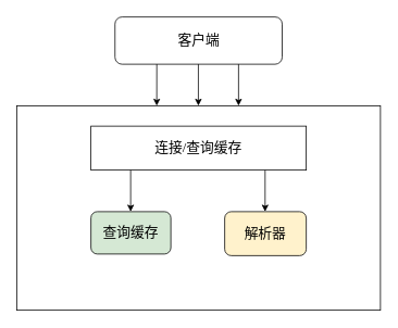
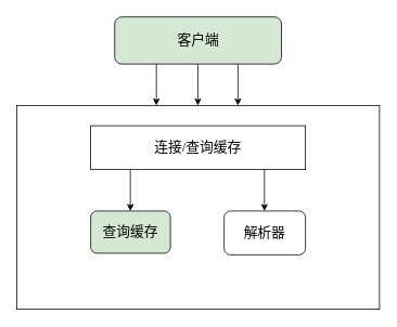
  <mxCell id="0" />
  <mxCell id="1" parent="0" />
  <mxCell id="2" value="" style="rounded=0;whiteSpace=wrap;html=1;" vertex="1" parent="1"><mxGeometry x="20" y="129" width="446" height="251" as="geometry" /></mxCell>
- <mxCell id="3" value="&lt;font face=&quot;宋体&quot; style=&quot;font-size: 17px;&quot;&gt;客户端&lt;/font&gt;" style="rounded=1;whiteSpace=wrap;html=1;" vertex="1" parent="1"><mxGeometry x="140.5" y="20" width="205" height="58" as="geometry" /></mxCell>
+ <mxCell id="3" value="&lt;font face=&quot;宋体&quot; style=&quot;font-size: 17px;&quot;&gt;客户端&lt;/font&gt;" style="rounded=1;whiteSpace=wrap;html=1;fillColor=#d5e8d4;" vertex="1" parent="1"><mxGeometry x="140.5" y="20" width="205" height="58" as="geometry" /></mxCell>
  <mxCell id="4" value="&lt;font style=&quot;font-size: 17px;&quot; face=&quot;宋体&quot;&gt;连接/查询缓存&lt;/font&gt;" style="rounded=0;whiteSpace=wrap;html=1;" vertex="1" parent="1"><mxGeometry x="111" y="154" width="264" height="54" as="geometry" /></mxCell>
  <mxCell id="5" value="" style="endArrow=classic;html=1;rounded=0;exitX=0.25;exitY=1;exitDx=0;exitDy=0;entryX=0.385;entryY=0;entryDx=0;entryDy=0;entryPerimeter=0;" edge="1" parent="1" source="3" target="2"><mxGeometry width="50" height="50" relative="1" as="geometry"><mxPoint x="134" y="316" as="sourcePoint" /><mxPoint x="190" y="130" as="targetPoint" /></mxGeometry></mxCell>
  <mxCell id="6" value="" style="endArrow=classic;html=1;rounded=0;exitX=0.25;exitY=1;exitDx=0;exitDy=0;entryX=0.385;entryY=0;entryDx=0;entryDy=0;entryPerimeter=0;" edge="1" parent="1"><mxGeometry width="50" height="50" relative="1" as="geometry"><mxPoint x="242.74" y="78" as="sourcePoint" /><mxPoint x="242.74" y="129" as="targetPoint" /></mxGeometry></mxCell>
  <mxCell id="7" value="" style="endArrow=classic;html=1;rounded=0;exitX=0.25;exitY=1;exitDx=0;exitDy=0;entryX=0.385;entryY=0;entryDx=0;entryDy=0;entryPerimeter=0;" edge="1" parent="1"><mxGeometry width="50" height="50" relative="1" as="geometry"><mxPoint x="292" y="78" as="sourcePoint" /><mxPoint x="292" y="129" as="targetPoint" /></mxGeometry></mxCell>
  <mxCell id="8" value="&lt;font face=&quot;宋体&quot; style=&quot;font-size: 17px;&quot;&gt;查询缓存&lt;/font&gt;" style="rounded=1;whiteSpace=wrap;html=1;fillColor=#d5e8d4;" vertex="1" parent="1"><mxGeometry x="111" y="259" width="98" height="52" as="geometry" /></mxCell>
- <mxCell id="9" value="&lt;font style=&quot;font-size: 17px;&quot; face=&quot;宋体&quot;&gt;解析器&lt;/font&gt;" style="rounded=1;whiteSpace=wrap;html=1;fillColor=#fff2cc;" vertex="1" parent="1"><mxGeometry x="275" y="259" width="100" height="54" as="geometry" /></mxCell>
+ <mxCell id="9" value="&lt;font style=&quot;font-size: 17px;&quot; face=&quot;宋体&quot;&gt;解析器&lt;/font&gt;" style="rounded=1;whiteSpace=wrap;html=1;" vertex="1" parent="1"><mxGeometry x="275" y="259" width="100" height="54" as="geometry" /></mxCell>
  <mxCell id="10" value="" style="endArrow=classic;html=1;rounded=0;exitX=0.25;exitY=1;exitDx=0;exitDy=0;entryX=0.385;entryY=0;entryDx=0;entryDy=0;entryPerimeter=0;" edge="1" parent="1"><mxGeometry width="50" height="50" relative="1" as="geometry"><mxPoint x="324.57" y="208" as="sourcePoint" /><mxPoint x="324.57" y="259" as="targetPoint" /></mxGeometry></mxCell>
  <mxCell id="11" value="" style="endArrow=classic;html=1;rounded=0;exitX=0.25;exitY=1;exitDx=0;exitDy=0;entryX=0.385;entryY=0;entryDx=0;entryDy=0;entryPerimeter=0;" edge="1" parent="1"><mxGeometry width="50" height="50" relative="1" as="geometry"><mxPoint x="159.7" y="208" as="sourcePoint" /><mxPoint x="159.7" y="259" as="targetPoint" /></mxGeometry></mxCell>
